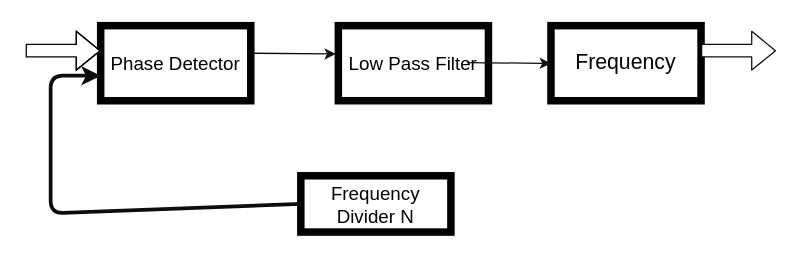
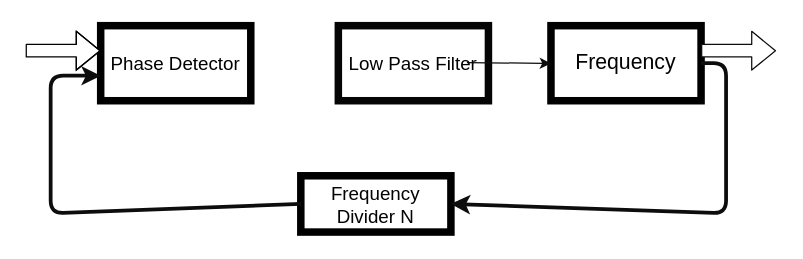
  <mxCell id="0" />
  <mxCell id="1" parent="0" />
  <mxCell id="2" value="&lt;font style=&quot;font-size: 15px;&quot; color=&quot;#000000&quot;&gt;Phase Detector&lt;/font&gt;" style="rounded=0;whiteSpace=wrap;html=1;gradientColor=none;fillColor=none;strokeWidth=6;strokeColor=#000000;" vertex="1" parent="1"><mxGeometry x="80" y="20" width="120" height="60" as="geometry" /></mxCell>
  <mxCell id="3" value="&lt;font style=&quot;font-size: 17px;&quot; color=&quot;#030303&quot;&gt;Frequency&lt;/font&gt;" style="rounded=0;whiteSpace=wrap;html=1;fillColor=none;strokeColor=#000000;strokeWidth=6;" vertex="1" parent="1"><mxGeometry x="440" y="20" width="120" height="60" as="geometry" /></mxCell>
  <mxCell id="4" value="&lt;font color=&quot;#000000&quot; style=&quot;font-size: 15px;&quot;&gt;Low Pass Filter&lt;/font&gt;" style="rounded=0;whiteSpace=wrap;html=1;fillColor=none;strokeColor=#050505;strokeWidth=6;" vertex="1" parent="1"><mxGeometry x="270" y="20" width="120" height="60" as="geometry" /></mxCell>
  <mxCell id="5" value="&lt;font color=&quot;#030303&quot; style=&quot;font-size: 15px;&quot;&gt;Frequency Divider N&lt;/font&gt;" style="rounded=0;whiteSpace=wrap;html=1;fillColor=none;strokeColor=#000000;strokeWidth=6;" vertex="1" parent="1"><mxGeometry x="240" y="140" width="120" height="45" as="geometry" /></mxCell>
  <mxCell id="6" value="" style="shape=flexArrow;endArrow=classic;html=1;fillColor=default;" edge="1" parent="1"><mxGeometry width="50" height="50" relative="1" as="geometry"><mxPoint x="20" y="40" as="sourcePoint" /><mxPoint x="80" y="40" as="targetPoint" /><Array as="points"><mxPoint x="20" y="40" /><mxPoint x="40" y="40" /></Array></mxGeometry></mxCell>
- <mxCell id="7" value="" style="endArrow=classic;html=1;exitX=1.006;exitY=0.367;exitDx=0;exitDy=0;exitPerimeter=0;strokeColor=#0D0D0D;entryX=-0.017;entryY=0.378;entryDx=0;entryDy=0;entryPerimeter=0;" edge="1" parent="1" source="2" target="4"><mxGeometry width="50" height="50" relative="1" as="geometry"><mxPoint x="220" y="90" as="sourcePoint" /><mxPoint x="260" y="42" as="targetPoint" /></mxGeometry></mxCell>
  <mxCell id="8" value="" style="endArrow=classic;html=1;exitX=1.006;exitY=0.367;exitDx=0;exitDy=0;exitPerimeter=0;strokeColor=#0D0D0D;entryX=-0.017;entryY=0.378;entryDx=0;entryDy=0;entryPerimeter=0;" edge="1" parent="1"><mxGeometry width="50" height="50" relative="1" as="geometry"><mxPoint x="372.76" y="49.5" as="sourcePoint" /><mxPoint x="440" y="50.16" as="targetPoint" /></mxGeometry></mxCell>
+ <mxCell id="9" value="" style="endArrow=classic;html=1;strokeColor=#0D0D0D;fillColor=default;entryX=1;entryY=0.5;entryDx=0;entryDy=0;exitX=1;exitY=0.5;exitDx=0;exitDy=0;strokeWidth=3;" edge="1" parent="1" source="3" target="5"><mxGeometry width="50" height="50" relative="1" as="geometry"><mxPoint x="570" y="50" as="sourcePoint" /><mxPoint x="470" y="140" as="targetPoint" /><Array as="points"><mxPoint x="580" y="50" /><mxPoint x="580" y="170" /></Array></mxGeometry></mxCell>
  <mxCell id="10" value="" style="shape=flexArrow;endArrow=classic;html=1;strokeColor=#0D0D0D;fillColor=default;" edge="1" parent="1"><mxGeometry width="50" height="50" relative="1" as="geometry"><mxPoint x="560" y="40" as="sourcePoint" /><mxPoint x="620" y="40" as="targetPoint" /></mxGeometry></mxCell>
  <mxCell id="11" value="" style="endArrow=classic;html=1;strokeColor=#0D0D0D;fillColor=default;exitX=0;exitY=0.5;exitDx=0;exitDy=0;strokeWidth=3;" edge="1" parent="1" source="5"><mxGeometry width="50" height="50" relative="1" as="geometry"><mxPoint x="60" y="180" as="sourcePoint" /><mxPoint x="80" y="60" as="targetPoint" /><Array as="points"><mxPoint x="40" y="170" /><mxPoint x="40" y="110" /><mxPoint x="40" y="60" /></Array></mxGeometry></mxCell>
